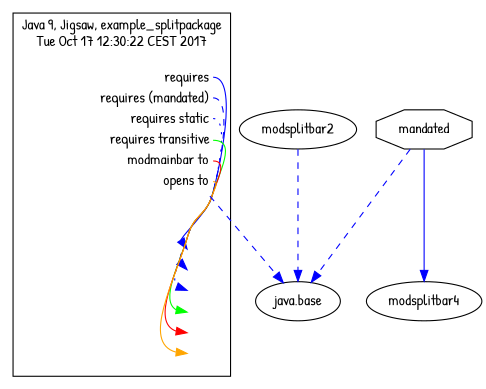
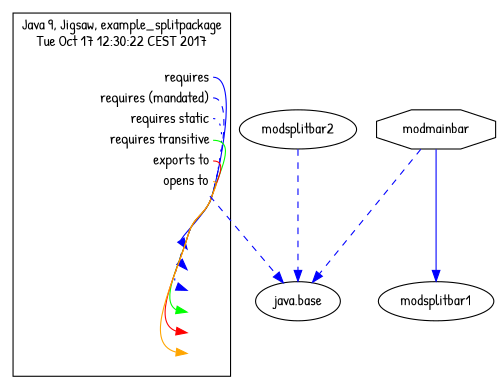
  digraph {
    fontname="Patrick Hand"
    rankdir=TB
    node [fontname="Patrick Hand" shape=ellipse]
    edge [color="#0000ff" fontname="Patrick Hand"]
-   n1 [label=<<table border="0" cellpadding="2" cellspacing="0" cellborder="0">     <tr><td align="right" port="i1">requires</td></tr>     <tr><td align="right" port="i2">requires (mandated)</td></tr>     <tr><td align="right" port="i3">requires static</td></tr>     <tr><td align="right" port="i4">requires transitive</td></tr>     <tr><td align="right" port="i5">modmainbar to</td></tr>     <tr><td align="right" port="i6">opens to</td></tr>     </table>> shape=plaintext]
+   n1 [label=<<table border="0" cellpadding="2" cellspacing="0" cellborder="0">     <tr><td align="right" port="i1">requires</td></tr>     <tr><td align="right" port="i2">requires (mandated)</td></tr>     <tr><td align="right" port="i3">requires static</td></tr>     <tr><td align="right" port="i4">requires transitive</td></tr>     <tr><td align="right" port="i5">exports to</td></tr>     <tr><td align="right" port="i6">opens to</td></tr>     </table>> shape=plaintext]
    n2 [label=<<table border="0" cellpadding="2" cellspacing="0" cellborder="0">     <tr><td port="i1">&nbsp;</td></tr>     <tr><td port="i2">&nbsp;</td></tr>     <tr><td port="i3">&nbsp;</td></tr>     <tr><td port="i4">&nbsp;</td></tr>     <tr><td port="i5">&nbsp;</td></tr>     <tr><td port="i6">&nbsp;</td></tr>     </table>> shape=plaintext]
    n3 [label="java.base"]
-   n4 [label=mandated shape=octagon]
-   n5 [label=modsplitbar4]
+   n4 [label=modmainbar shape=octagon]
+   n5 [label=modsplitbar1]
    n6 [label=modsplitbar2]
    subgraph cluster_1 {
      label="Java 9, Jigsaw, example_splitpackage\nTue Oct 17 12:30:22 CEST 2017"
      n1
      n2
    }
    n1 -> n2 [color=BLUE headport="i1:w" tailport="i1:e"]
    n1 -> n2 [color=BLUE headport="i2:w" style=dashed tailport="i2:e"]
    n1 -> n2 [color=BLUE headport="i3:w" style=dotted tailport="i3:e"]
    n1 -> n2 [color=GREEN headport="i4:w" tailport="i4:e"]
    n1 -> n2 [color=RED headport="i5:w" tailport="i5:e"]
    n1 -> n2 [color=ORANGE headport="i6:w" tailport="i6:e"]
    n1 -> n3 [fontcolor="#0000ff" style=dashed weight=16]
    n4 -> n3 [fontcolor="#0000ff" style=dashed weight=16]
    n4 -> n5 [fontcolor="#0000ff" weight=8]
    n6 -> n3 [fontcolor="#0000ff" style=dashed weight=16]
  }
